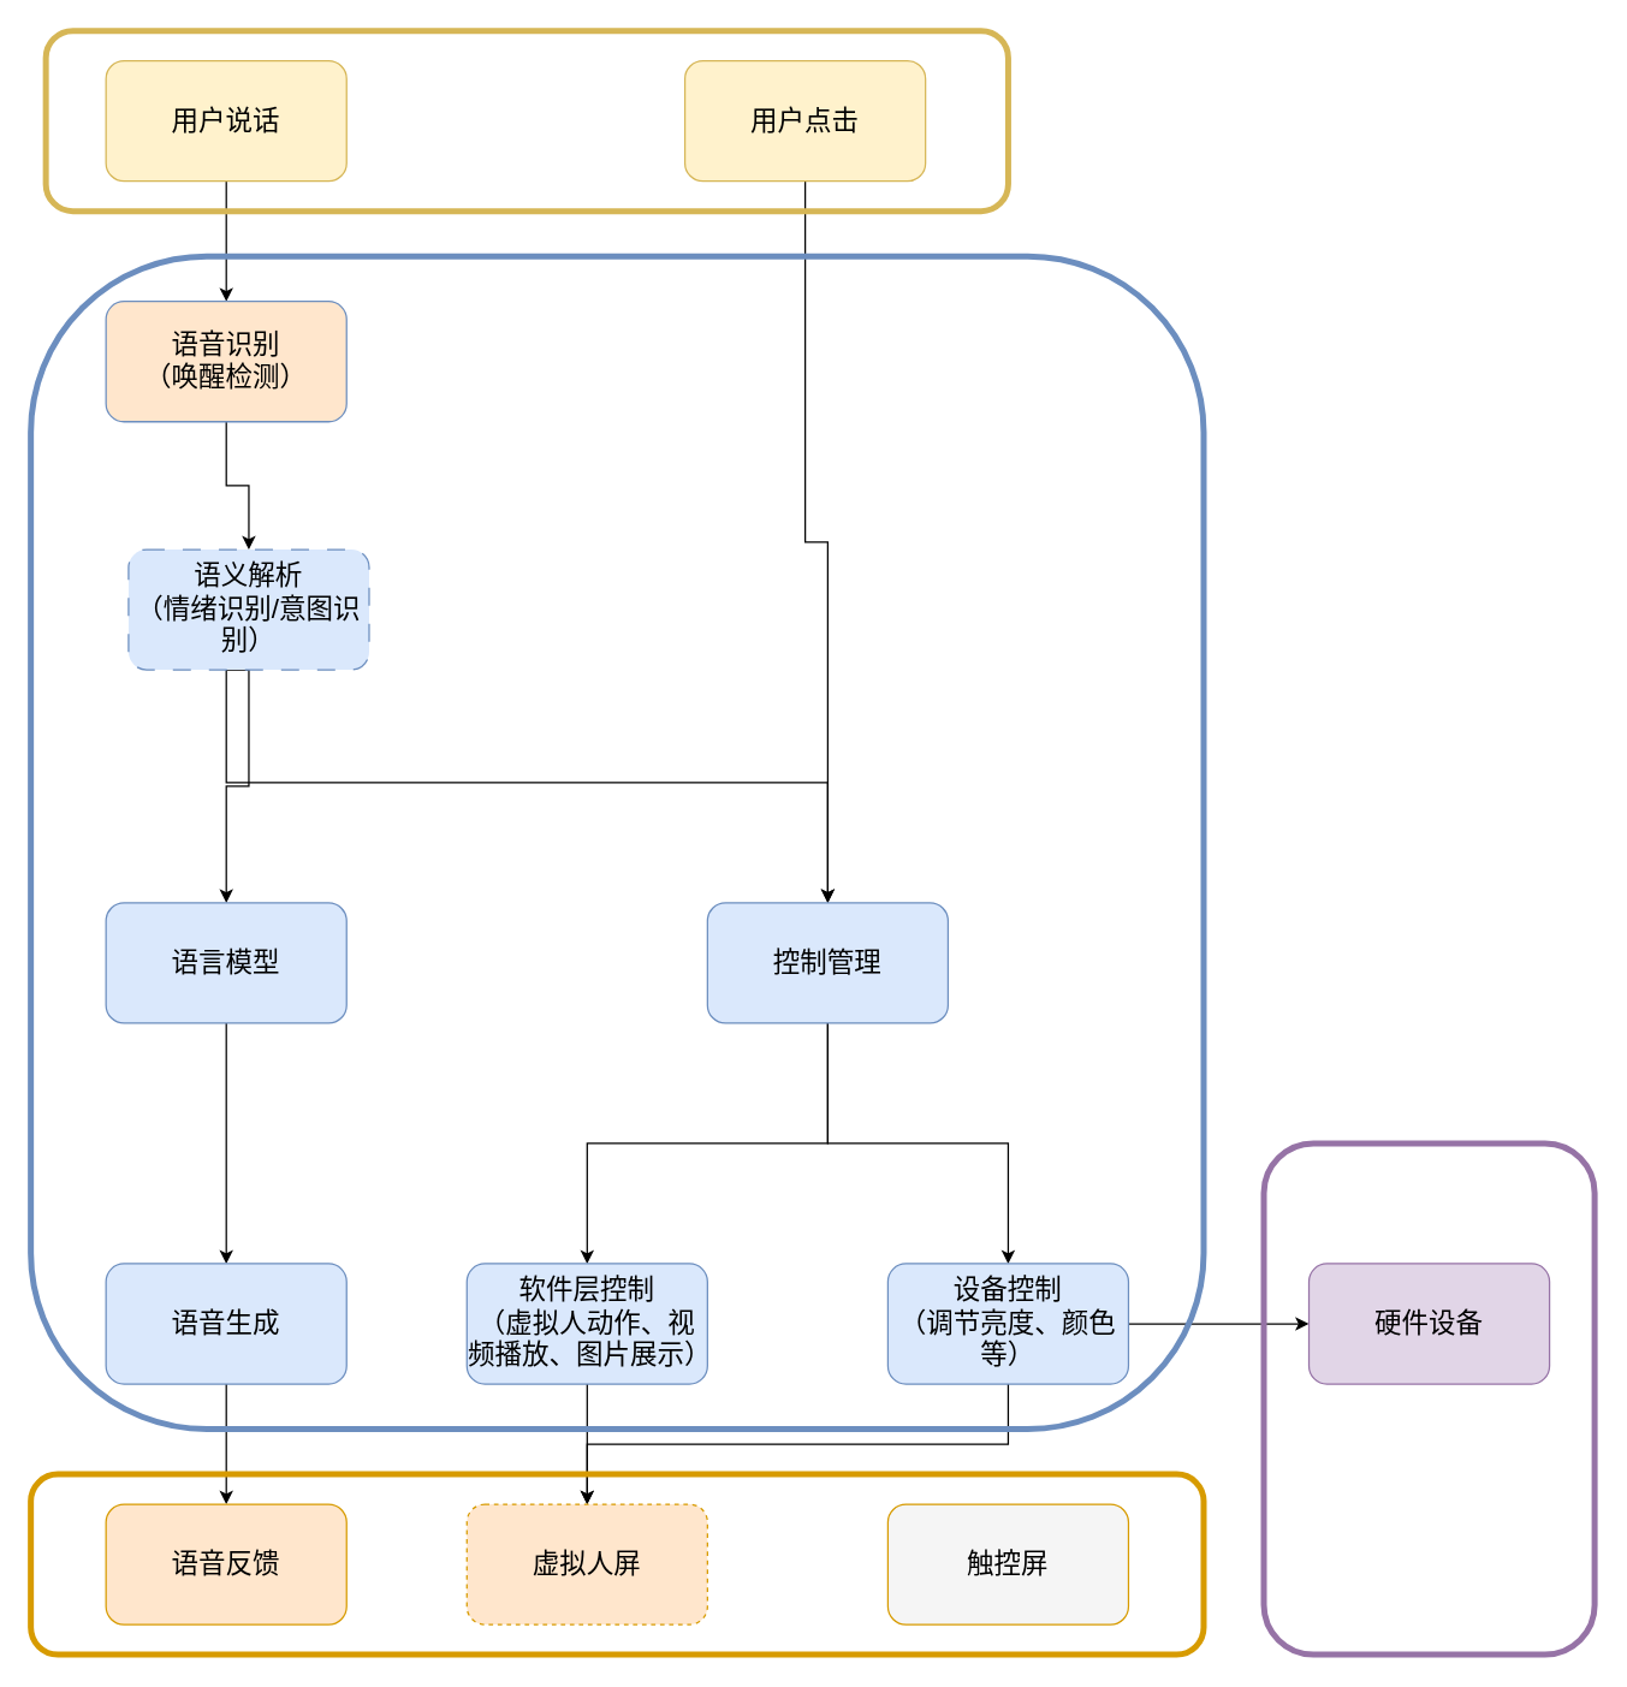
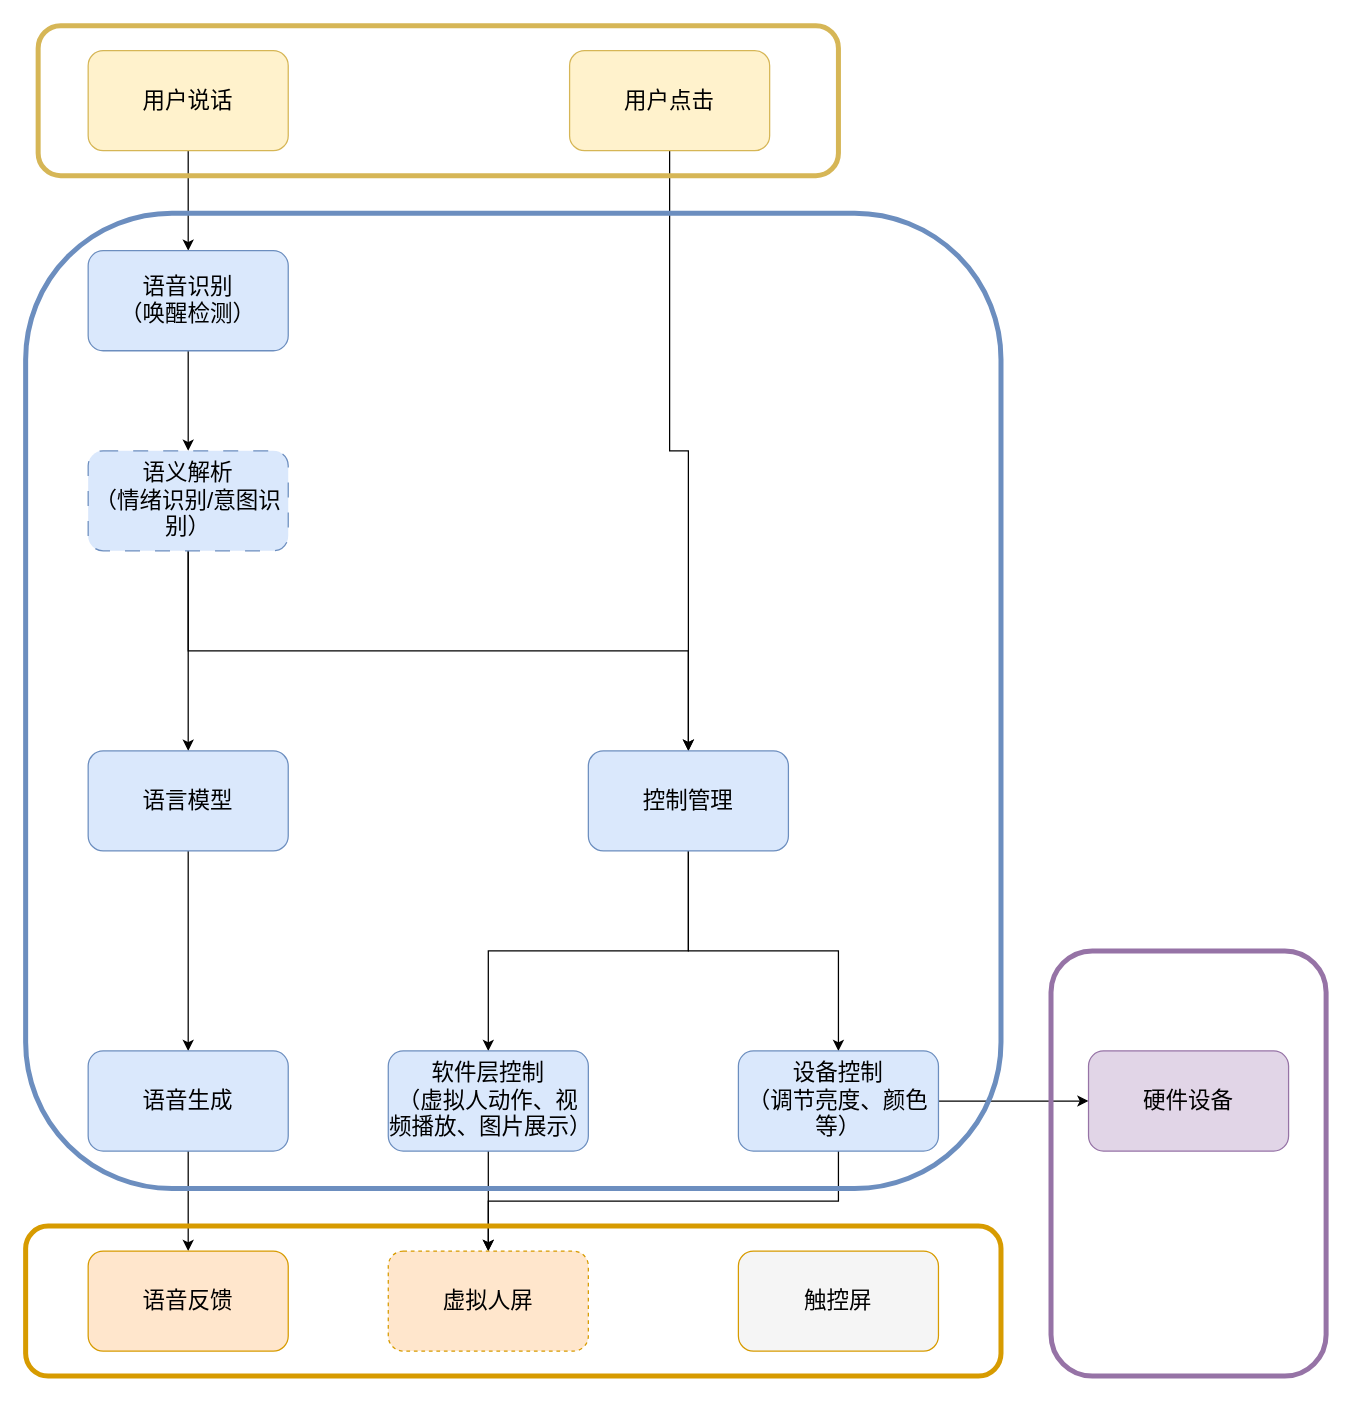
  <mxCell id="0" />
  <mxCell id="1" parent="0" />
  <mxCell id="2" style="edgeStyle=orthogonalEdgeStyle;rounded=0;orthogonalLoop=1;jettySize=auto;html=1;exitX=0.5;exitY=1;exitDx=0;exitDy=0;entryX=0.5;entryY=0;entryDx=0;entryDy=0;fontSize=18;" edge="1" parent="1" source="3" target="5"><mxGeometry relative="1" as="geometry" /></mxCell>
  <mxCell id="3" value="&lt;span&gt;用户说话&lt;/span&gt;" style="rounded=1;whiteSpace=wrap;html=1;fillColor=#fff2cc;strokeColor=#d6b656;fontSize=18;" vertex="1" parent="1"><mxGeometry x="70" y="40" width="160" height="80" as="geometry" /></mxCell>
  <mxCell id="4" style="edgeStyle=orthogonalEdgeStyle;rounded=0;orthogonalLoop=1;jettySize=auto;html=1;exitX=0.5;exitY=1;exitDx=0;exitDy=0;entryX=0.5;entryY=0;entryDx=0;entryDy=0;fontSize=18;" edge="1" parent="1" source="5" target="8"><mxGeometry relative="1" as="geometry"><mxPoint x="180" y="360" as="targetPoint" /></mxGeometry></mxCell>
- <mxCell id="5" value="&lt;font&gt;语音识别&lt;/font&gt;&lt;div&gt;&lt;font&gt;（唤醒检测）&lt;/font&gt;&lt;/div&gt;" style="rounded=1;whiteSpace=wrap;html=1;fillColor=#ffe6cc;strokeColor=#6c8ebf;fontSize=18;" vertex="1" parent="1"><mxGeometry x="70" y="200" width="160" height="80" as="geometry" /></mxCell>
+ <mxCell id="5" value="&lt;font&gt;语音识别&lt;/font&gt;&lt;div&gt;&lt;font&gt;（唤醒检测）&lt;/font&gt;&lt;/div&gt;" style="rounded=1;whiteSpace=wrap;html=1;fillColor=#dae8fc;strokeColor=#6c8ebf;fontSize=18;" vertex="1" parent="1"><mxGeometry x="70" y="200" width="160" height="80" as="geometry" /></mxCell>
  <mxCell id="6" style="edgeStyle=orthogonalEdgeStyle;rounded=0;orthogonalLoop=1;jettySize=auto;html=1;exitX=0.5;exitY=1;exitDx=0;exitDy=0;entryX=0.5;entryY=0;entryDx=0;entryDy=0;fontSize=18;" edge="1" parent="1" source="8" target="13"><mxGeometry relative="1" as="geometry"><mxPoint x="150" y="520" as="targetPoint" /><Array as="points"><mxPoint x="150" y="520" /><mxPoint x="550" y="520" /></Array></mxGeometry></mxCell>
  <mxCell id="7" style="edgeStyle=orthogonalEdgeStyle;rounded=0;orthogonalLoop=1;jettySize=auto;html=1;exitX=0.5;exitY=1;exitDx=0;exitDy=0;fontSize=18;" edge="1" parent="1" source="8" target="15"><mxGeometry relative="1" as="geometry" /></mxCell>
- <mxCell id="8" value="&lt;font&gt;语义解析&lt;/font&gt;&lt;div&gt;&lt;font&gt;（情绪识别/意图识别）&lt;/font&gt;&lt;/div&gt;" style="rounded=1;whiteSpace=wrap;html=1;fillColor=#dae8fc;strokeColor=#6c8ebf;dashed=1;dashPattern=12 12;fontSize=18;" vertex="1" parent="1"><mxGeometry x="85" y="365" width="160" height="80" as="geometry" /></mxCell>
+ <mxCell id="8" value="&lt;font&gt;语义解析&lt;/font&gt;&lt;div&gt;&lt;font&gt;（情绪识别/意图识别）&lt;/font&gt;&lt;/div&gt;" style="rounded=1;whiteSpace=wrap;html=1;fillColor=#dae8fc;strokeColor=#6c8ebf;dashed=1;dashPattern=12 12;fontSize=18;" vertex="1" parent="1"><mxGeometry x="70" y="360" width="160" height="80" as="geometry" /></mxCell>
  <mxCell id="9" style="edgeStyle=orthogonalEdgeStyle;rounded=0;orthogonalLoop=1;jettySize=auto;html=1;exitX=0.5;exitY=1;exitDx=0;exitDy=0;entryX=0.5;entryY=0;entryDx=0;entryDy=0;fontSize=18;" edge="1" parent="1" source="10" target="13"><mxGeometry relative="1" as="geometry" /></mxCell>
  <mxCell id="10" value="&lt;span&gt;用户点击&lt;/span&gt;" style="rounded=1;whiteSpace=wrap;html=1;fillColor=#fff2cc;strokeColor=#d6b656;fontSize=18;" vertex="1" parent="1"><mxGeometry x="455" y="40" width="160" height="80" as="geometry" /></mxCell>
  <mxCell id="11" style="edgeStyle=orthogonalEdgeStyle;rounded=0;orthogonalLoop=1;jettySize=auto;html=1;exitX=0.5;exitY=1;exitDx=0;exitDy=0;entryX=0.5;entryY=0;entryDx=0;entryDy=0;fontSize=18;" edge="1" parent="1" source="13" target="19"><mxGeometry relative="1" as="geometry" /></mxCell>
  <mxCell id="12" style="edgeStyle=orthogonalEdgeStyle;rounded=0;orthogonalLoop=1;jettySize=auto;html=1;exitX=0.5;exitY=1;exitDx=0;exitDy=0;entryX=0.5;entryY=0;entryDx=0;entryDy=0;fontSize=18;" edge="1" parent="1" source="13" target="22"><mxGeometry relative="1" as="geometry" /></mxCell>
  <mxCell id="13" value="&lt;font&gt;控制管理&lt;/font&gt;" style="rounded=1;whiteSpace=wrap;html=1;fillColor=#dae8fc;strokeColor=#6c8ebf;fontSize=18;" vertex="1" parent="1"><mxGeometry x="470" y="600" width="160" height="80" as="geometry" /></mxCell>
  <mxCell id="14" style="edgeStyle=orthogonalEdgeStyle;rounded=0;orthogonalLoop=1;jettySize=auto;html=1;exitX=0.5;exitY=1;exitDx=0;exitDy=0;entryX=0.5;entryY=0;entryDx=0;entryDy=0;fontSize=18;" edge="1" parent="1" source="15" target="17"><mxGeometry relative="1" as="geometry"><mxPoint x="149.765" y="800" as="targetPoint" /></mxGeometry></mxCell>
  <mxCell id="15" value="&lt;font&gt;语言模型&lt;/font&gt;" style="rounded=1;whiteSpace=wrap;html=1;fillColor=#dae8fc;strokeColor=#6c8ebf;fontSize=18;" vertex="1" parent="1"><mxGeometry x="70" y="600" width="160" height="80" as="geometry" /></mxCell>
  <mxCell id="16" style="edgeStyle=orthogonalEdgeStyle;rounded=0;orthogonalLoop=1;jettySize=auto;html=1;exitX=0.5;exitY=1;exitDx=0;exitDy=0;entryX=0.5;entryY=0;entryDx=0;entryDy=0;fontSize=18;" edge="1" parent="1" source="17" target="23"><mxGeometry relative="1" as="geometry" /></mxCell>
  <mxCell id="17" value="&lt;font&gt;语音生成&lt;/font&gt;" style="rounded=1;whiteSpace=wrap;html=1;fillColor=#dae8fc;strokeColor=#6c8ebf;fontSize=18;" vertex="1" parent="1"><mxGeometry x="70" y="840" width="160" height="80" as="geometry" /></mxCell>
  <mxCell id="18" style="edgeStyle=orthogonalEdgeStyle;rounded=0;orthogonalLoop=1;jettySize=auto;html=1;exitX=0.5;exitY=1;exitDx=0;exitDy=0;entryX=0.5;entryY=0;entryDx=0;entryDy=0;fontSize=18;" edge="1" parent="1" source="19" target="24"><mxGeometry relative="1" as="geometry" /></mxCell>
  <mxCell id="19" value="&lt;font&gt;软件层控制&lt;/font&gt;&lt;div&gt;&lt;font&gt;（虚拟人动作、视频播放、图片展示）&lt;/font&gt;&lt;/div&gt;" style="rounded=1;whiteSpace=wrap;html=1;fillColor=#dae8fc;strokeColor=#6c8ebf;fontSize=18;" vertex="1" parent="1"><mxGeometry x="310" y="840" width="160" height="80" as="geometry" /></mxCell>
  <mxCell id="20" style="edgeStyle=orthogonalEdgeStyle;rounded=0;orthogonalLoop=1;jettySize=auto;html=1;exitX=0.5;exitY=1;exitDx=0;exitDy=0;fontSize=18;" edge="1" parent="1" source="22" target="24"><mxGeometry relative="1" as="geometry" /></mxCell>
  <mxCell id="21" style="edgeStyle=orthogonalEdgeStyle;rounded=0;orthogonalLoop=1;jettySize=auto;html=1;exitX=1;exitY=0.5;exitDx=0;exitDy=0;fontSize=18;" edge="1" parent="1" source="22" target="26"><mxGeometry relative="1" as="geometry" /></mxCell>
  <mxCell id="22" value="&lt;font&gt;设备控制&lt;/font&gt;&lt;div&gt;&lt;font&gt;（调节亮度、颜色等）&lt;/font&gt;&lt;/div&gt;" style="rounded=1;whiteSpace=wrap;html=1;fillColor=#dae8fc;strokeColor=#6c8ebf;fontSize=18;" vertex="1" parent="1"><mxGeometry x="590" y="840" width="160" height="80" as="geometry" /></mxCell>
  <mxCell id="23" value="&lt;font&gt;语音反馈&lt;/font&gt;" style="rounded=1;whiteSpace=wrap;html=1;fillColor=#ffe6cc;strokeColor=#d79b00;fontSize=18;" vertex="1" parent="1"><mxGeometry x="70" y="1000" width="160" height="80" as="geometry" /></mxCell>
  <mxCell id="24" value="&lt;span&gt;虚拟人屏&lt;/span&gt;" style="rounded=1;whiteSpace=wrap;html=1;fillColor=#ffe6cc;strokeColor=#d79b00;fontSize=18;dashed=1;" vertex="1" parent="1"><mxGeometry x="310" y="1000" width="160" height="80" as="geometry" /></mxCell>
  <mxCell id="25" value="&lt;span&gt;触控屏&lt;/span&gt;" style="rounded=1;whiteSpace=wrap;html=1;fillColor=#f5f5f5;strokeColor=#d79b00;fontSize=18;" vertex="1" parent="1"><mxGeometry x="590" y="1000" width="160" height="80" as="geometry" /></mxCell>
  <mxCell id="26" value="&lt;span&gt;硬件设备&lt;/span&gt;" style="rounded=1;whiteSpace=wrap;html=1;fillColor=#e1d5e7;strokeColor=#9673a6;fontSize=18;" vertex="1" parent="1"><mxGeometry x="870" y="840" width="160" height="80" as="geometry" /></mxCell>
  <mxCell id="27" value="" style="rounded=1;whiteSpace=wrap;html=1;fillColor=none;strokeColor=#6c8ebf;strokeWidth=4;fontSize=18;" vertex="1" parent="1"><mxGeometry x="20" y="170" width="780" height="780" as="geometry" /></mxCell>
  <mxCell id="28" value="" style="rounded=1;whiteSpace=wrap;html=1;fillColor=none;strokeColor=#d6b656;strokeWidth=4;fontSize=18;" vertex="1" parent="1"><mxGeometry y="20" width="640" height="120" as="geometry" x="30" /></mxCell>
  <mxCell id="29" value="" style="rounded=1;whiteSpace=wrap;html=1;fillColor=none;strokeColor=#d79b00;strokeWidth=4;fontSize=18;" vertex="1" parent="1"><mxGeometry x="20" y="980" width="780" height="120" as="geometry" /></mxCell>
  <mxCell id="30" value="" style="rounded=1;whiteSpace=wrap;html=1;fillColor=none;strokeColor=#9673a6;strokeWidth=4;fontSize=18;" vertex="1" parent="1"><mxGeometry x="840" y="760" width="220" height="340" as="geometry" /></mxCell>
